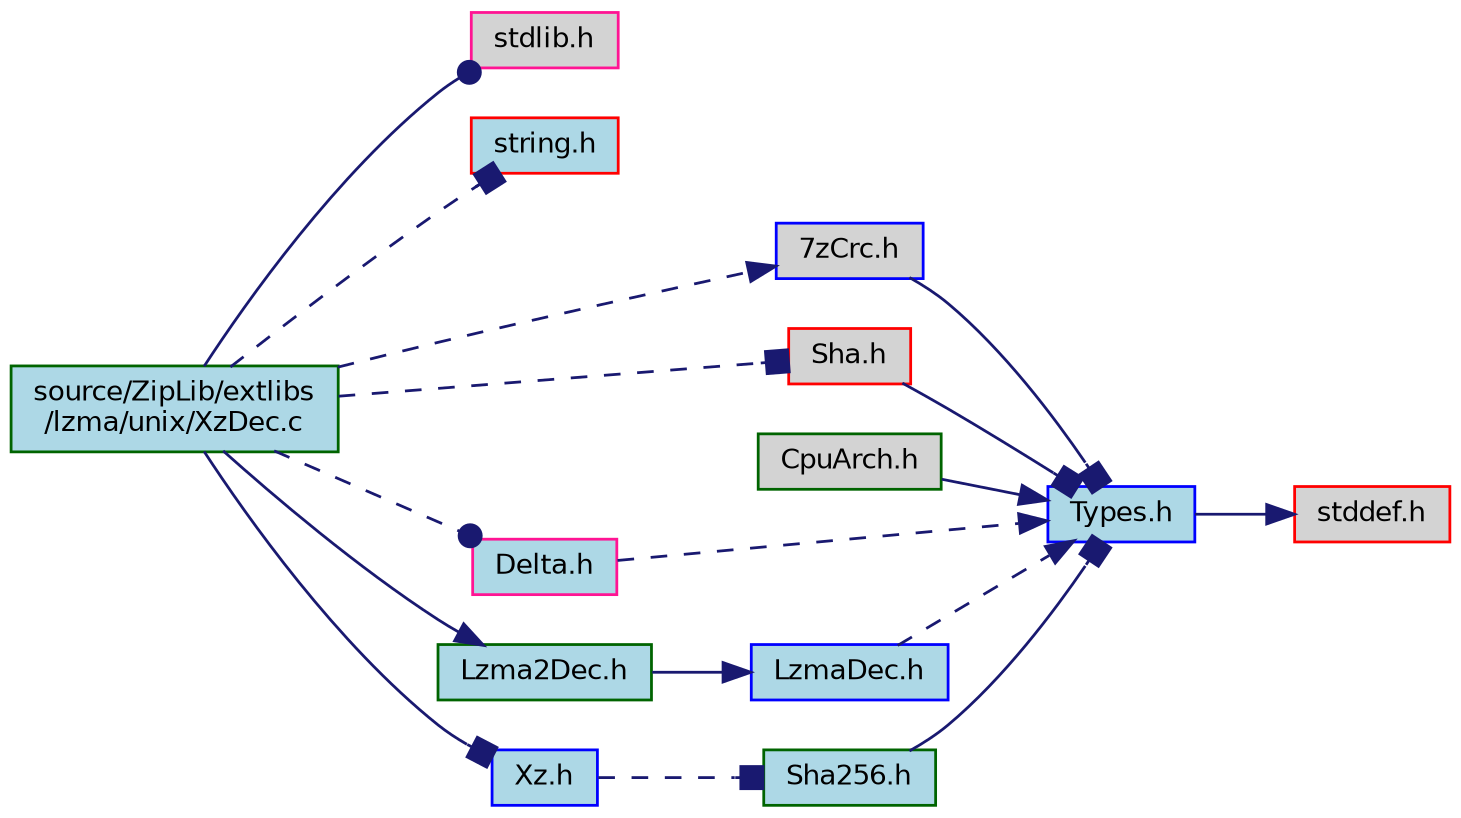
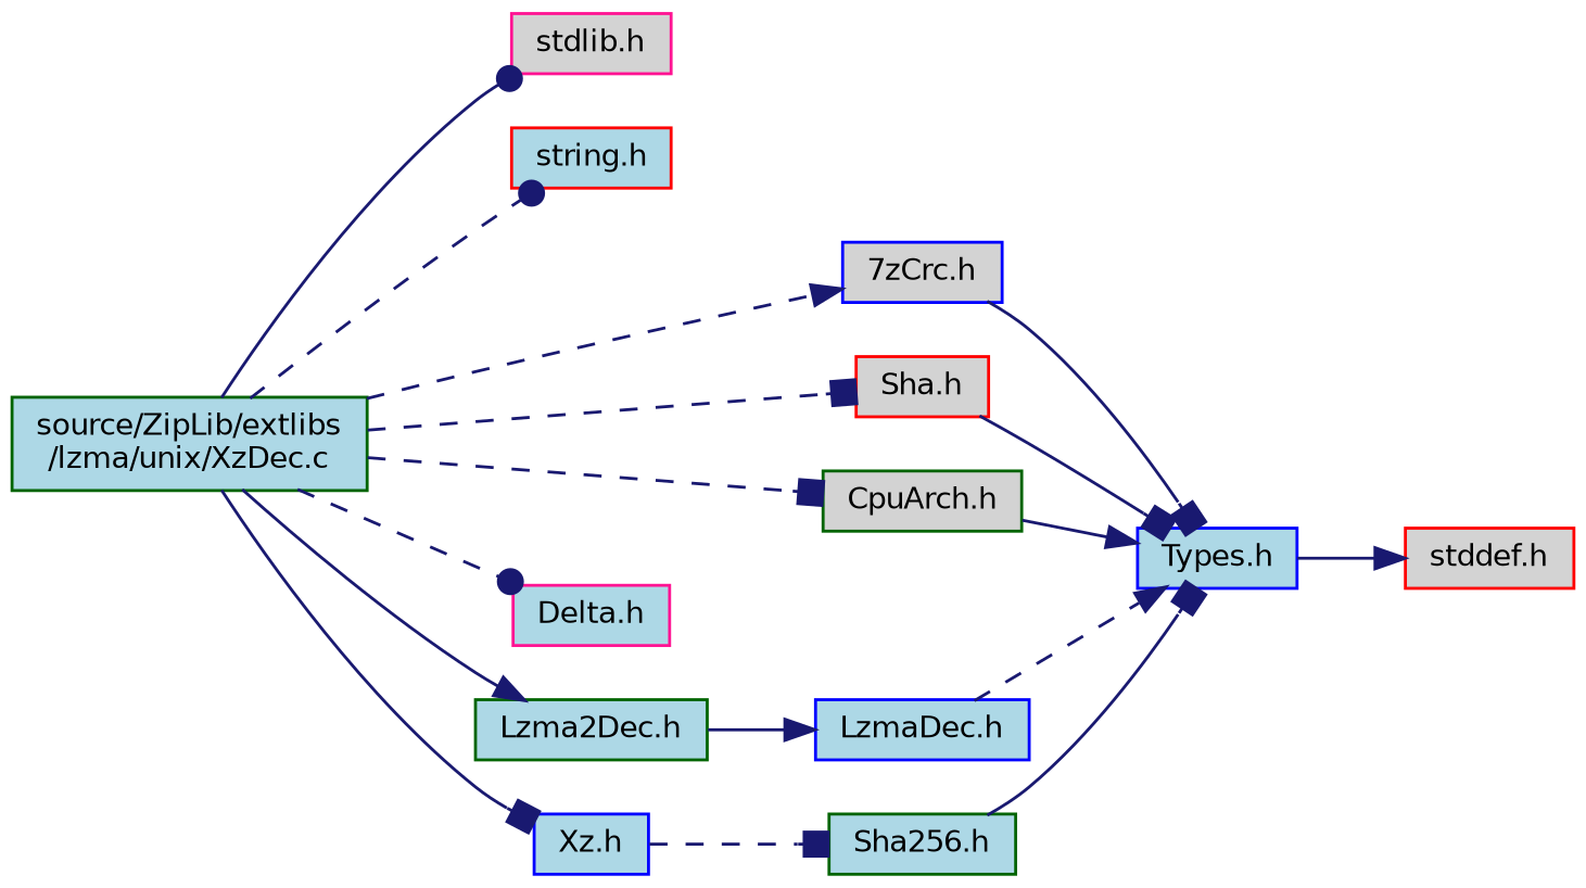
  digraph {
    fontname="DejaVu Sans"
    rankdir=LR
    node [color=darkgreen fillcolor=lightblue fontname="DejaVu Sans" fontsize=10 shape=record style=filled]
    edge [arrowhead=normal color=midnightblue fontname="DejaVu Sans" fontsize=10 labelfontname=Helvetica labelfontsize=10 style=solid]
    n1 [fontcolor=black height=0.2 label="source/ZipLib/extlibs\l/lzma/unix/XzDec.c" width=0.4]
    n2 [color=deeppink fillcolor=lightgrey height=0.2 label="stdlib.h" width=0.4]
    n3 [color=red height=0.2 label="string.h" width=0.4]
    n4 [color=blue fillcolor=lightgrey height=0.2 label="7zCrc.h" width=0.4]
    n5 [color=red fillcolor=lightgrey height=0.2 label="Sha.h" width=0.4]
    n6 [fillcolor=lightgrey height=0.2 label="CpuArch.h" width=0.4]
    n7 [color=deeppink height=0.2 label="Delta.h" width=0.4]
    n8 [height=0.2 label="Lzma2Dec.h" width=0.4]
    n9 [color=blue height=0.2 label="Xz.h" width=0.4]
    n10 [color=blue height=0.2 label="Types.h" width=0.4]
    n11 [color=blue height=0.2 label="LzmaDec.h" width=0.4]
    n12 [height=0.2 label="Sha256.h" width=0.4]
    n13 [color=red fillcolor=lightgrey height=0.2 label="stddef.h" width=0.4]
    n1 -> n2 [arrowhead=dot]
-   n1 -> n3 [arrowhead=box style=dashed]
+   n1 -> n3 [arrowhead=dot style=dashed]
    n1 -> n4 [style=dashed]
    n1 -> n5 [arrowhead=box style=dashed]
+   n1 -> n6 [arrowhead=box style=dashed]
    n1 -> n7 [arrowhead=dot style=dashed]
    n1 -> n8
    n1 -> n9 [arrowhead=box]
    n4 -> n10 [arrowhead=box]
    n5 -> n10 [arrowhead=box]
    n6 -> n10
-   n7 -> n10 [style=dashed]
    n8 -> n11
    n9 -> n12 [arrowhead=box style=dashed]
    n10 -> n13
    n11 -> n10 [style=dashed]
    n12 -> n10 [arrowhead=box]
  }
